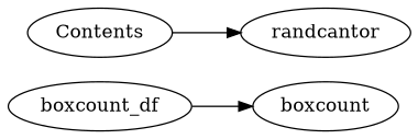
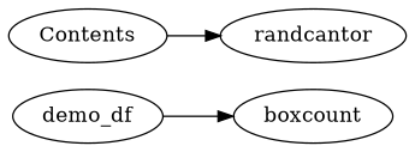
  digraph {
    rankdir=LR
-   demo_df [label=boxcount_df]
+   demo_df
    boxcount
    Contents
    randcantor
    demo_df -> boxcount
    Contents -> randcantor
  }
